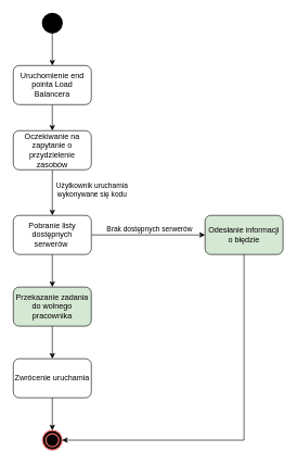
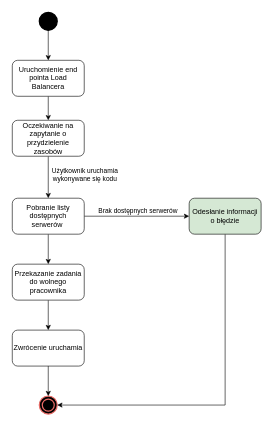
  <mxCell id="0" />
  <mxCell id="1" parent="0" />
  <mxCell id="2" style="edgeStyle=orthogonalEdgeStyle;rounded=0;orthogonalLoop=1;jettySize=auto;html=1;" edge="1" parent="1" source="3" target="6"><mxGeometry relative="1" as="geometry" /></mxCell>
  <mxCell id="3" value="" style="strokeWidth=2;html=1;shape=mxgraph.flowchart.start_2;whiteSpace=wrap;fillColor=#000000;" vertex="1" parent="1"><mxGeometry x="65" y="20" width="30" height="30" as="geometry" /></mxCell>
  <mxCell id="4" value="" style="ellipse;shape=doubleEllipse;whiteSpace=wrap;html=1;fillColor=#000000;strokeColor=#EA6B66;perimeterSpacing=0;strokeWidth=2;" vertex="1" parent="1"><mxGeometry x="65" y="660" width="30" height="30" as="geometry" /></mxCell>
  <mxCell id="5" style="edgeStyle=orthogonalEdgeStyle;rounded=0;orthogonalLoop=1;jettySize=auto;html=1;" edge="1" parent="1" source="6" target="9"><mxGeometry relative="1" as="geometry" /></mxCell>
  <mxCell id="6" value="Uruchomienie end pointa Load Balancera" style="rounded=1;whiteSpace=wrap;html=1;" vertex="1" parent="1"><mxGeometry x="20" y="100" width="120" height="60" as="geometry" /></mxCell>
  <mxCell id="7" value="" style="edgeStyle=orthogonalEdgeStyle;rounded=0;orthogonalLoop=1;jettySize=auto;html=1;" edge="1" parent="1" source="9" target="13"><mxGeometry relative="1" as="geometry" /></mxCell>
  <mxCell id="8" value="Użytkownik uruchamia &lt;br&gt;wykonywane się kodu" style="edgeLabel;html=1;align=center;verticalAlign=middle;resizable=0;points=[];" vertex="1" connectable="0" parent="7"><mxGeometry x="-0.2" y="4" relative="1" as="geometry"><mxPoint x="56" y="2" as="offset" /></mxGeometry></mxCell>
  <mxCell id="9" value="Oczekiwanie na zapytanie o przydzielenie zasobów" style="rounded=1;whiteSpace=wrap;html=1;" vertex="1" parent="1"><mxGeometry x="20" y="200" width="120" height="60" as="geometry" /></mxCell>
  <mxCell id="10" value="" style="edgeStyle=orthogonalEdgeStyle;rounded=0;orthogonalLoop=1;jettySize=auto;html=1;" edge="1" parent="1" source="13" target="15"><mxGeometry relative="1" as="geometry" /></mxCell>
  <mxCell id="11" value="Brak dostępnych serwerów&amp;nbsp;" style="edgeLabel;html=1;align=center;verticalAlign=middle;resizable=0;points=[];" vertex="1" connectable="0" parent="10"><mxGeometry x="0.025" y="3" relative="1" as="geometry"><mxPoint y="-7" as="offset" /></mxGeometry></mxCell>
  <mxCell id="12" value="" style="edgeStyle=orthogonalEdgeStyle;rounded=0;orthogonalLoop=1;jettySize=auto;html=1;" edge="1" parent="1" source="13" target="17"><mxGeometry relative="1" as="geometry" /></mxCell>
  <mxCell id="13" value="Pobranie listy dostępnych serwerów&amp;nbsp;" style="whiteSpace=wrap;html=1;rounded=1;" vertex="1" parent="1"><mxGeometry x="20" y="330" width="120" height="60" as="geometry" /></mxCell>
  <mxCell id="14" style="edgeStyle=orthogonalEdgeStyle;rounded=0;orthogonalLoop=1;jettySize=auto;html=1;" edge="1" parent="1" source="15" target="4"><mxGeometry relative="1" as="geometry"><Array as="points"><mxPoint x="375" y="675" /></Array></mxGeometry></mxCell>
  <mxCell id="15" value="Odesłanie informacji o błędzie" style="whiteSpace=wrap;html=1;rounded=1;fillColor=#d5e8d4;" vertex="1" parent="1"><mxGeometry x="315" y="330" width="120" height="60" as="geometry" /></mxCell>
  <mxCell id="16" value="" style="edgeStyle=orthogonalEdgeStyle;rounded=0;orthogonalLoop=1;jettySize=auto;html=1;" edge="1" parent="1" source="17" target="19"><mxGeometry relative="1" as="geometry" /></mxCell>
- <mxCell id="17" value="Przekazanie zadania do wolnego pracownika" style="whiteSpace=wrap;html=1;rounded=1;fillColor=#d5e8d4;" vertex="1" parent="1"><mxGeometry x="20" y="440" width="120" height="60" as="geometry" /></mxCell>
+ <mxCell id="17" value="Przekazanie zadania do wolnego pracownika" style="whiteSpace=wrap;html=1;rounded=1;" vertex="1" parent="1"><mxGeometry x="20" y="440" width="120" height="60" as="geometry" /></mxCell>
  <mxCell id="18" style="edgeStyle=orthogonalEdgeStyle;rounded=0;orthogonalLoop=1;jettySize=auto;html=1;entryX=0.5;entryY=0;entryDx=0;entryDy=0;" edge="1" parent="1" source="19" target="4"><mxGeometry relative="1" as="geometry" /></mxCell>
  <mxCell id="19" value="Zwrócenie uruchamia" style="whiteSpace=wrap;html=1;rounded=1;" vertex="1" parent="1"><mxGeometry x="20" y="550" width="120" height="60" as="geometry" /></mxCell>
